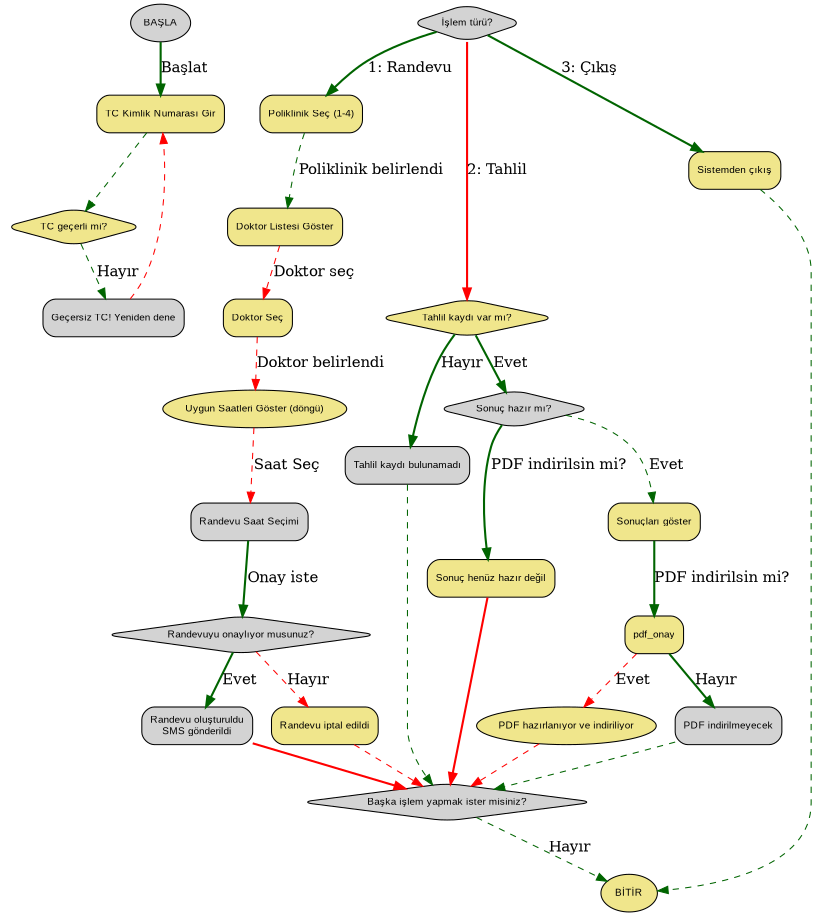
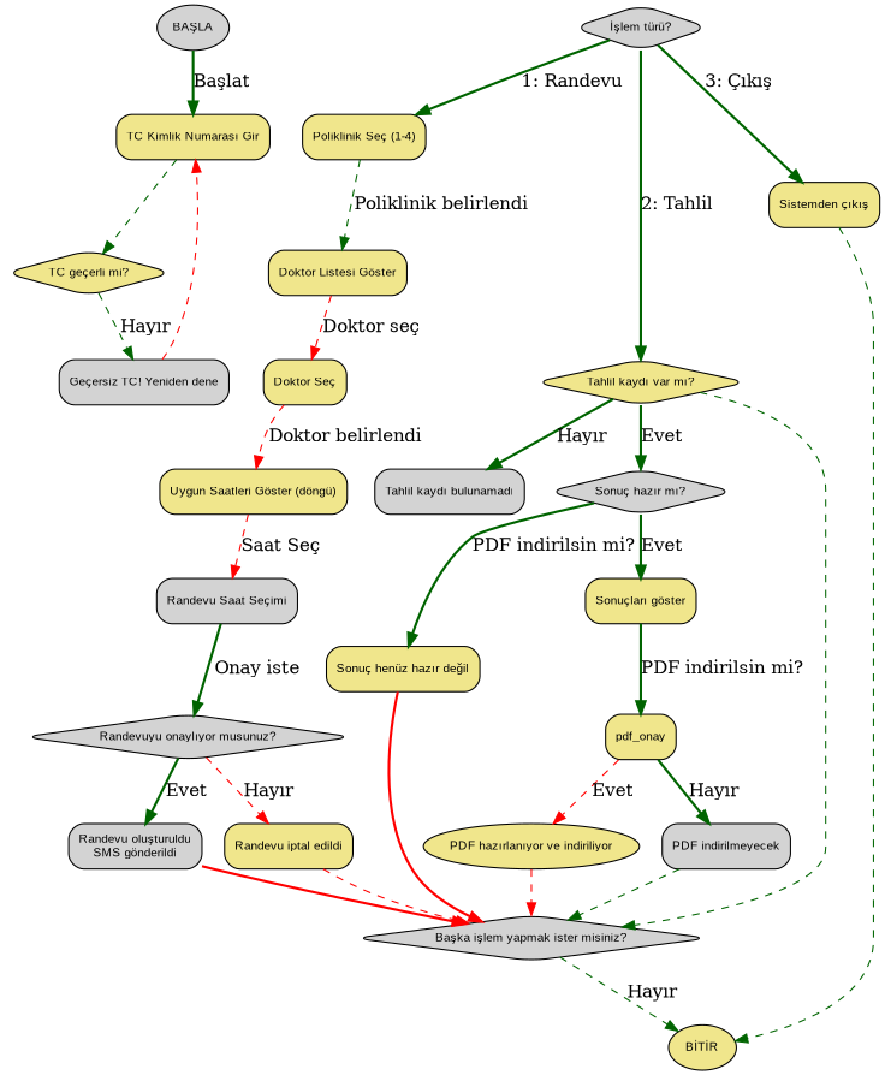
  digraph {
    rankdir=TB
    node [fillcolor=khaki fontname=Arial fontsize=10 shape=rectangle style="rounded,filled"]
    edge [color=darkgreen style=dashed]
    n1 [fillcolor=lightgrey label="BAŞLA" shape=ellipse style=filled]
    n2 [label="TC Kimlik Numarası Gir"]
    n3 [label="TC geçerli mi?" shape=diamond]
    n4 [label="BİTİR" shape=ellipse style=filled]
    n5 [fillcolor=lightgrey label="Geçersiz TC! Yeniden dene"]
    n6 [fillcolor=lightgrey label="İşlem türü?" shape=diamond]
    n7 [label="Poliklinik Seç (1-4)"]
    n8 [label="Tahlil kaydı var mı?" shape=diamond]
    n9 [label="Sistemden çıkış"]
    n10 [label="Doktor Listesi Göster"]
    n11 [fillcolor=lightgrey label="Tahlil kaydı bulunamadı"]
    n12 [fillcolor=lightgrey label="Sonuç hazır mı?" shape=diamond]
    n13 [label="Doktor Seç"]
-   n14 [label="Uygun Saatleri Göster (döngü)" shape=ellipse]
+   n14 [label="Uygun Saatleri Göster (döngü)"]
    n15 [fillcolor=lightgrey label="Randevu Saat Seçimi"]
    n16 [fillcolor=lightgrey label="Randevuyu onaylıyor musunuz?" shape=diamond]
    n17 [fillcolor=lightgrey label="Randevu oluşturuldu\nSMS gönderildi"]
    n18 [label="Randevu iptal edildi"]
    n19 [fillcolor=lightgrey label="Başka işlem yapmak ister misiniz?" shape=diamond]
    n20 [label="Sonuç henüz hazır değil"]
    n21 [label="Sonuçları göster"]
    pdf_onay
    n23 [label="PDF hazırlanıyor ve indiriliyor" shape=ellipse]
    n24 [fillcolor=lightgrey label="PDF indirilmeyecek"]
    n1 -> n2 [label="Başlat" style=bold]
    n2 -> n3
    n3 -> n5 [label="Hayır"]
    n5 -> n2 [color=red]
    n6 -> n7 [label="1: Randevu" style=bold]
-   n6 -> n8 [color=red label="2: Tahlil" style=bold]
+   n6 -> n8 [label="2: Tahlil" style=bold]
    n6 -> n9 [label="3: Çıkış" style=bold]
    n7 -> n10 [label="Poliklinik belirlendi"]
    n8 -> n11 [label="Hayır" style=bold]
    n8 -> n12 [label=Evet style=bold]
    n9 -> n4
    n10 -> n13 [color=red label="Doktor seç"]
-   n11 -> n19
+   n8 -> n19
    n12 -> n20 [label="PDF indirilsin mi?" style=bold]
-   n12 -> n21 [label=Evet]
+   n12 -> n21 [label=Evet style=bold]
    n13 -> n14 [color=red label="Doktor belirlendi"]
    n14 -> n15 [color=red label="Saat Seç"]
    n15 -> n16 [label="Onay iste" style=bold]
    n16 -> n17 [label=Evet style=bold]
    n16 -> n18 [color=red label="Hayır"]
    n17 -> n19 [color=red style=bold]
    n18 -> n19 [color=red]
    n19 -> n4 [label="Hayır"]
    n20 -> n19 [color=red style=bold]
    n21 -> pdf_onay [label="PDF indirilsin mi?" shape=diamond style=bold]
    pdf_onay -> n23 [color=red label=Evet]
    pdf_onay -> n24 [label="Hayır" style=bold]
    n23 -> n19 [color=red]
    n24 -> n19
  }
